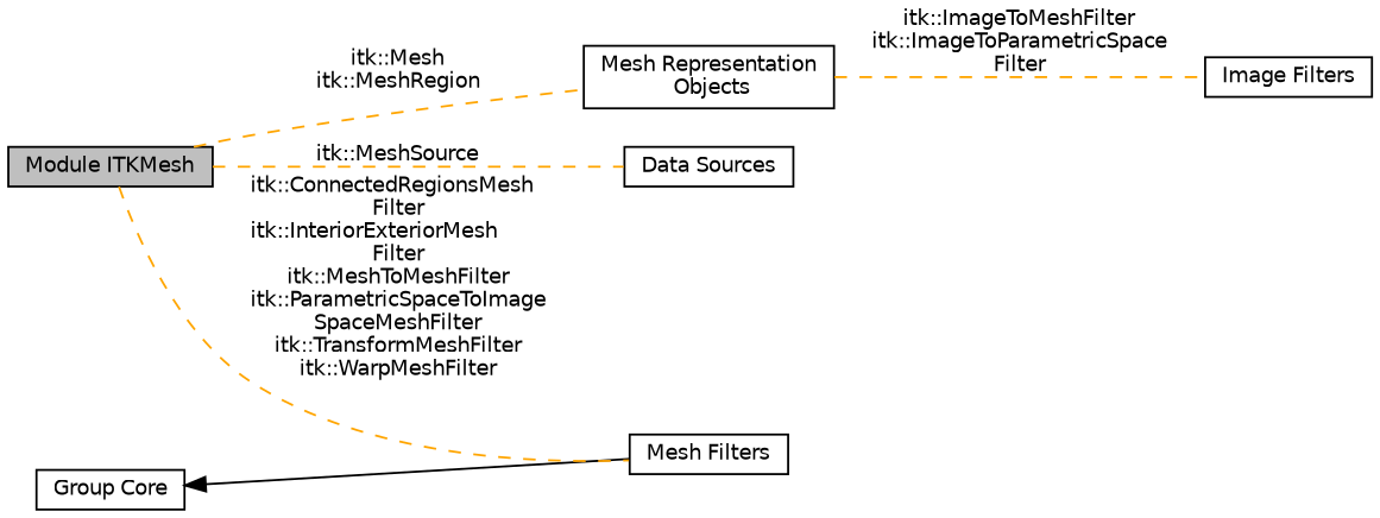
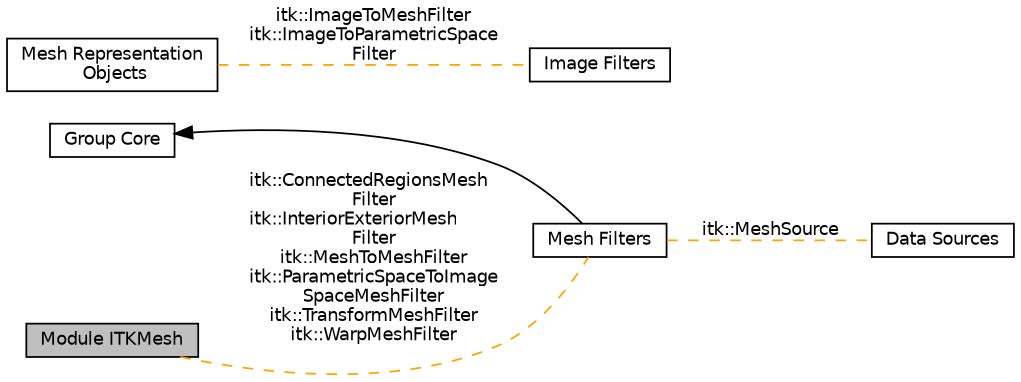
  digraph {
    rankdir=LR
    node [color=black fillcolor=white fontname=Helvetica fontsize=10 shape=box style=filled]
    edge [dir=none fontname=Helvetica fontsize=10 labelfontname=Helvetica labelfontsize=10 shape=plaintext style=dashed color=orange]
    n1 [height=0.2 label="Data Sources" width=0.4]
    n2 [height=0.2 label="Group Core" width=0.4]
    n3 [height=0.2 label="Mesh Filters" width=0.4]
    n4 [fillcolor=grey75 fontcolor=black height=0.2 label="Module ITKMesh" width=0.4]
    n5 [height=0.2 label="Mesh Representation\l Objects" width=0.4]
    n6 [height=0.2 label="Image Filters" width=0.4]
    n2 -> n3 [dir=back style=solid color=""]
-   n4 -> n1 [label="itk::MeshSource"]
+   n3 -> n1 [label="itk::MeshSource"]
    n4 -> n3 [label="itk::ConnectedRegionsMesh\lFilter\nitk::InteriorExteriorMesh\lFilter\nitk::MeshToMeshFilter\nitk::ParametricSpaceToImage\lSpaceMeshFilter\nitk::TransformMeshFilter\nitk::WarpMeshFilter"]
-   n4 -> n5 [label="itk::Mesh\nitk::MeshRegion"]
    n5 -> n6 [label="itk::ImageToMeshFilter\nitk::ImageToParametricSpace\lFilter"]
  }
